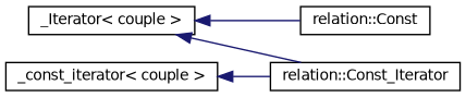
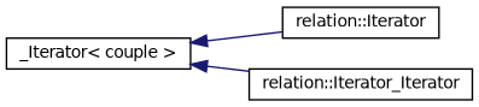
  digraph {
    rankdir=LR
    node [color=black fillcolor=white fontname=Helvetica fontsize=10 shape=record style=filled]
    edge [color=midnightblue dir=back fontname=Helvetica fontsize=10 labelfontname=Helvetica labelfontsize=10 style=solid]
    n1 [height=0.2 label="_Iterator\< couple \>" width=0.4]
-   n2 [height=0.2 label="relation::Const" width=0.4]
-   n3 [height=0.2 label="relation::Const_Iterator" width=0.4]
-   n4 [height=0.2 label="_const_iterator\< couple \>" width=0.4]
+   n2 [height=0.2 label="relation::Iterator" width=0.4]
+   n3 [height=0.2 label="relation::Iterator_Iterator" width=0.4]
    n1 -> n2
    n1 -> n3
-   n4 -> n3
  }
